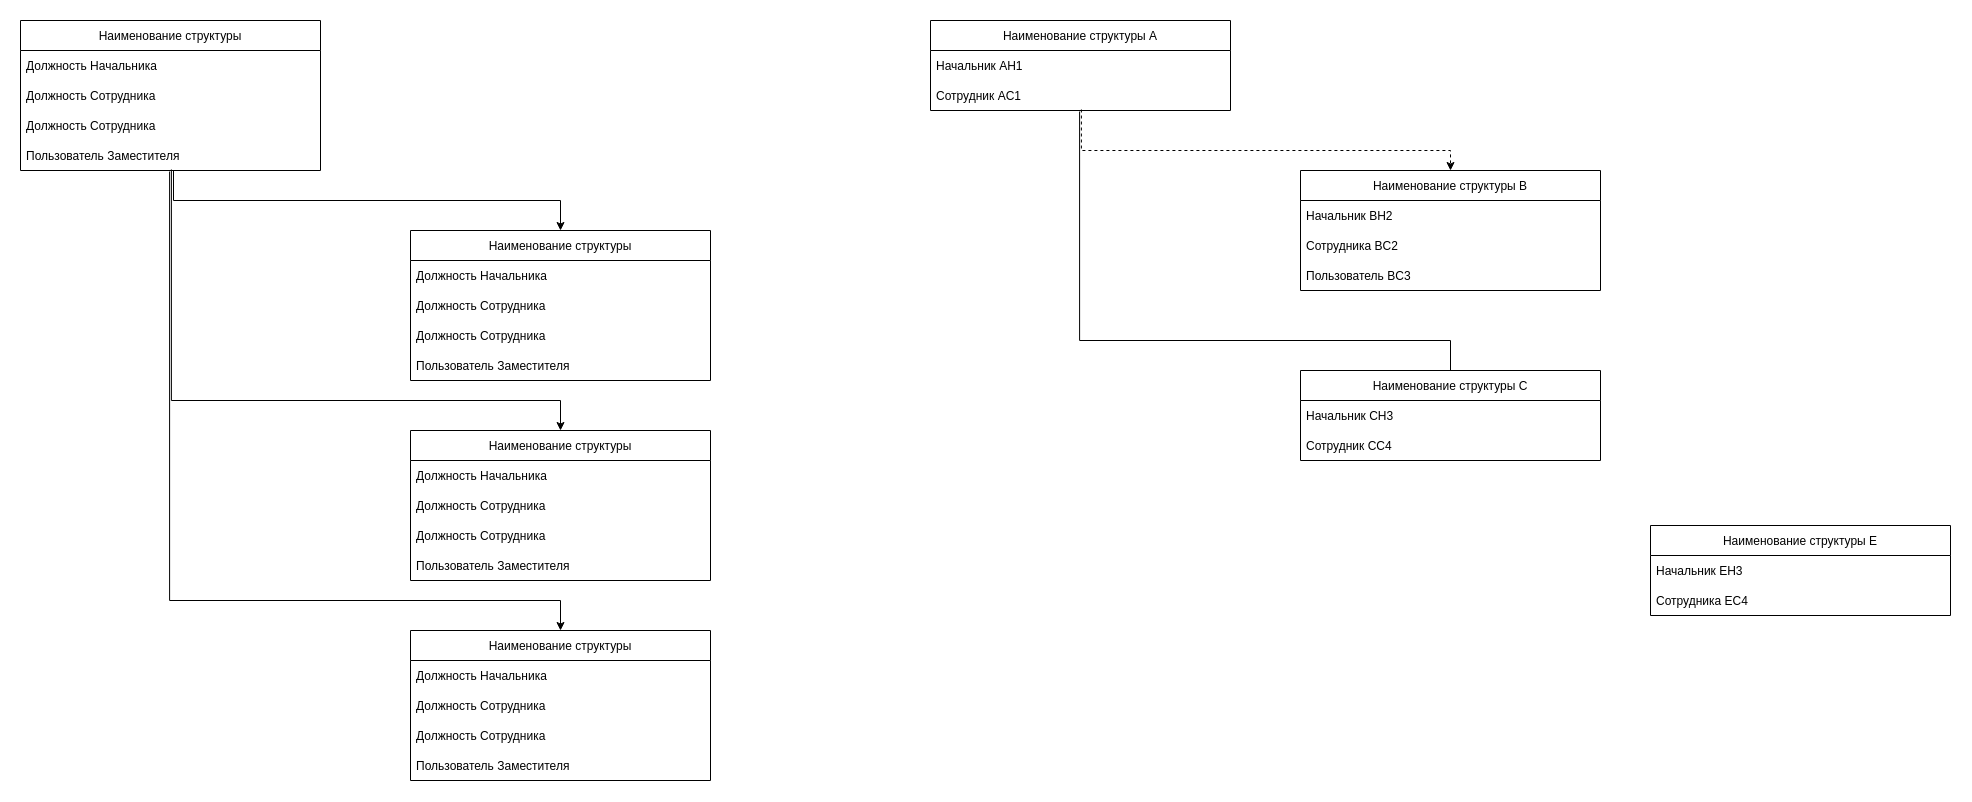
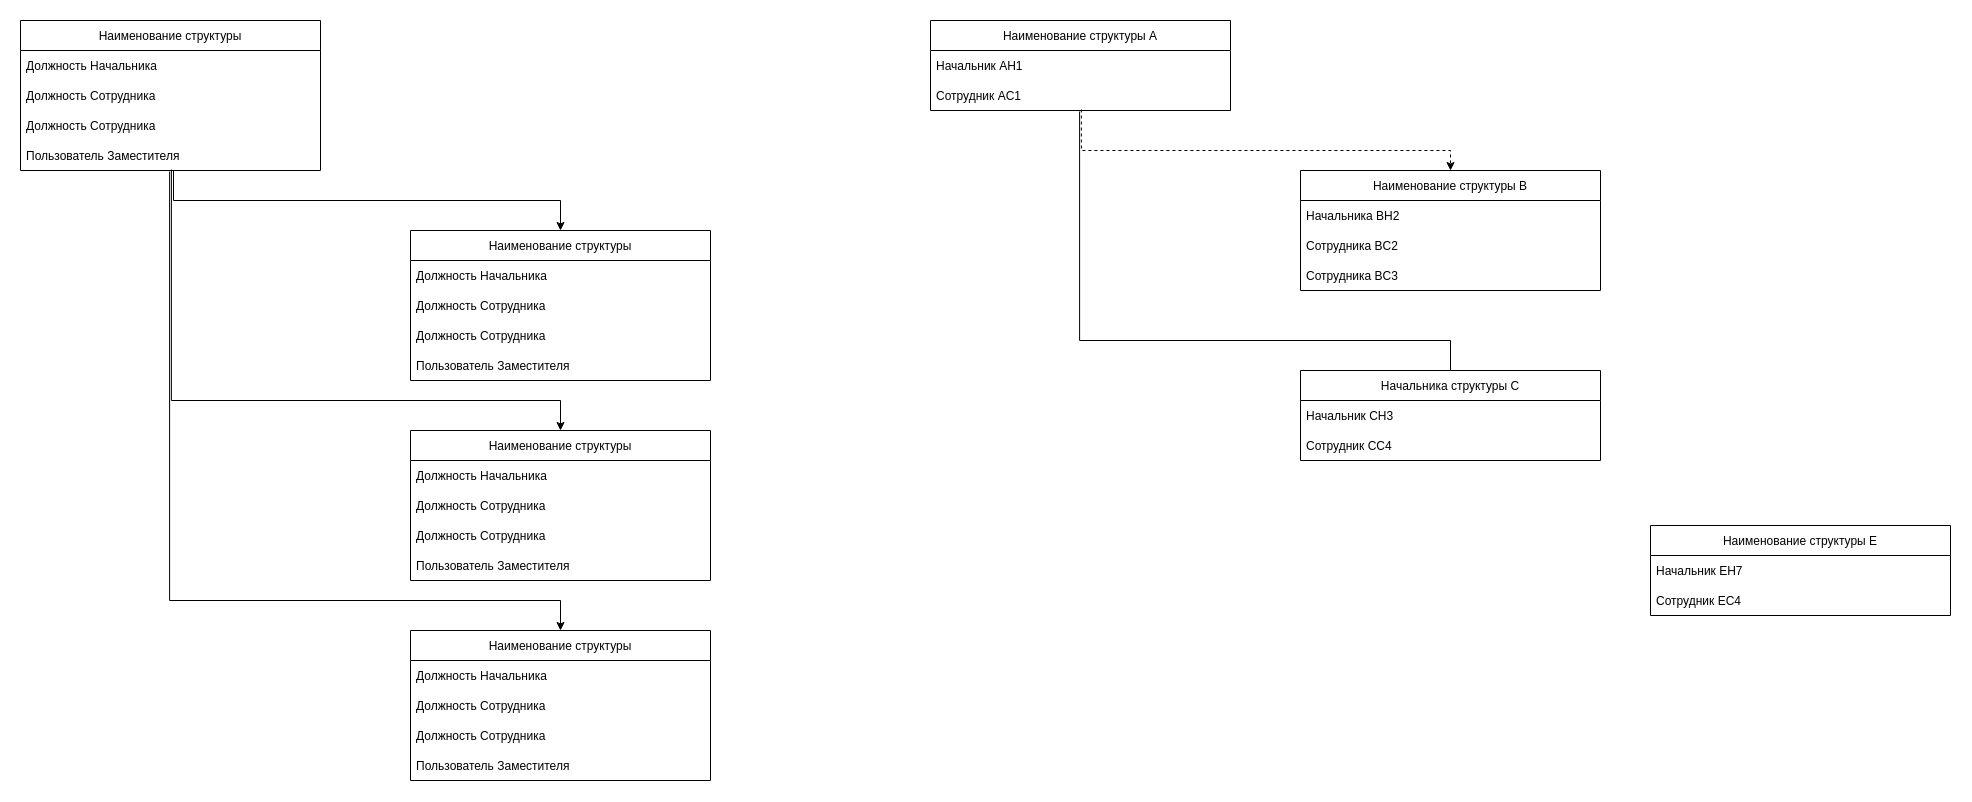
  <mxCell id="0" />
  <mxCell id="1" parent="0" />
  <mxCell id="2" style="edgeStyle=orthogonalEdgeStyle;rounded=0;orthogonalLoop=1;jettySize=auto;html=1;exitX=0.51;exitY=1;exitDx=0;exitDy=0;entryX=0.5;entryY=0;entryDx=0;entryDy=0;exitPerimeter=0;" parent="1" source="7" target="8" edge="1"><mxGeometry relative="1" as="geometry" /></mxCell>
  <mxCell id="3" value="Наименование структуры" style="swimlane;fontStyle=0;childLayout=stackLayout;horizontal=1;startSize=30;horizontalStack=0;resizeParent=1;resizeParentMax=0;resizeLast=0;collapsible=1;marginBottom=0;" parent="1" vertex="1"><mxGeometry x="20" y="20" width="300" height="150" as="geometry" /></mxCell>
  <mxCell id="4" value="Должность Начальника" style="text;strokeColor=none;fillColor=none;align=left;verticalAlign=middle;spacingLeft=4;spacingRight=4;overflow=hidden;points=[[0,0.5],[1,0.5]];portConstraint=eastwest;rotatable=0;" parent="3" vertex="1"><mxGeometry y="30" width="300" height="30" as="geometry" /></mxCell>
  <mxCell id="5" value="Должность Сотрудника" style="text;strokeColor=none;fillColor=none;align=left;verticalAlign=middle;spacingLeft=4;spacingRight=4;overflow=hidden;points=[[0,0.5],[1,0.5]];portConstraint=eastwest;rotatable=0;" parent="3" vertex="1"><mxGeometry y="60" width="300" height="30" as="geometry" /></mxCell>
  <mxCell id="6" value="Должность Сотрудника" style="text;strokeColor=none;fillColor=none;align=left;verticalAlign=middle;spacingLeft=4;spacingRight=4;overflow=hidden;points=[[0,0.5],[1,0.5]];portConstraint=eastwest;rotatable=0;" parent="3" vertex="1"><mxGeometry y="90" width="300" height="30" as="geometry" /></mxCell>
  <mxCell id="7" value="Пользователь Заместителя" style="text;strokeColor=none;fillColor=none;align=left;verticalAlign=middle;spacingLeft=4;spacingRight=4;overflow=hidden;points=[[0,0.5],[1,0.5]];portConstraint=eastwest;rotatable=0;" parent="3" vertex="1"><mxGeometry y="120" width="300" height="30" as="geometry" /></mxCell>
  <mxCell id="8" value="Наименование структуры" style="swimlane;fontStyle=0;childLayout=stackLayout;horizontal=1;startSize=30;horizontalStack=0;resizeParent=1;resizeParentMax=0;resizeLast=0;collapsible=1;marginBottom=0;" parent="1" vertex="1"><mxGeometry x="410" y="230" width="300" height="150" as="geometry" /></mxCell>
  <mxCell id="9" value="Должность Начальника" style="text;strokeColor=none;fillColor=none;align=left;verticalAlign=middle;spacingLeft=4;spacingRight=4;overflow=hidden;points=[[0,0.5],[1,0.5]];portConstraint=eastwest;rotatable=0;" parent="8" vertex="1"><mxGeometry y="30" width="300" height="30" as="geometry" /></mxCell>
  <mxCell id="10" value="Должность Сотрудника" style="text;strokeColor=none;fillColor=none;align=left;verticalAlign=middle;spacingLeft=4;spacingRight=4;overflow=hidden;points=[[0,0.5],[1,0.5]];portConstraint=eastwest;rotatable=0;" parent="8" vertex="1"><mxGeometry y="60" width="300" height="30" as="geometry" /></mxCell>
  <mxCell id="11" value="Должность Сотрудника" style="text;strokeColor=none;fillColor=none;align=left;verticalAlign=middle;spacingLeft=4;spacingRight=4;overflow=hidden;points=[[0,0.5],[1,0.5]];portConstraint=eastwest;rotatable=0;" parent="8" vertex="1"><mxGeometry y="90" width="300" height="30" as="geometry" /></mxCell>
  <mxCell id="12" value="Пользователь Заместителя" style="text;strokeColor=none;fillColor=none;align=left;verticalAlign=middle;spacingLeft=4;spacingRight=4;overflow=hidden;points=[[0,0.5],[1,0.5]];portConstraint=eastwest;rotatable=0;" parent="8" vertex="1"><mxGeometry y="120" width="300" height="30" as="geometry" /></mxCell>
  <mxCell id="13" value="Наименование структуры" style="swimlane;fontStyle=0;childLayout=stackLayout;horizontal=1;startSize=30;horizontalStack=0;resizeParent=1;resizeParentMax=0;resizeLast=0;collapsible=1;marginBottom=0;" parent="1" vertex="1"><mxGeometry x="410" y="430" width="300" height="150" as="geometry" /></mxCell>
  <mxCell id="14" value="Должность Начальника" style="text;strokeColor=none;fillColor=none;align=left;verticalAlign=middle;spacingLeft=4;spacingRight=4;overflow=hidden;points=[[0,0.5],[1,0.5]];portConstraint=eastwest;rotatable=0;" parent="13" vertex="1"><mxGeometry y="30" width="300" height="30" as="geometry" /></mxCell>
  <mxCell id="15" value="Должность Сотрудника" style="text;strokeColor=none;fillColor=none;align=left;verticalAlign=middle;spacingLeft=4;spacingRight=4;overflow=hidden;points=[[0,0.5],[1,0.5]];portConstraint=eastwest;rotatable=0;" parent="13" vertex="1"><mxGeometry y="60" width="300" height="30" as="geometry" /></mxCell>
  <mxCell id="16" value="Должность Сотрудника" style="text;strokeColor=none;fillColor=none;align=left;verticalAlign=middle;spacingLeft=4;spacingRight=4;overflow=hidden;points=[[0,0.5],[1,0.5]];portConstraint=eastwest;rotatable=0;" parent="13" vertex="1"><mxGeometry y="90" width="300" height="30" as="geometry" /></mxCell>
  <mxCell id="17" value="Пользователь Заместителя" style="text;strokeColor=none;fillColor=none;align=left;verticalAlign=middle;spacingLeft=4;spacingRight=4;overflow=hidden;points=[[0,0.5],[1,0.5]];portConstraint=eastwest;rotatable=0;" parent="13" vertex="1"><mxGeometry y="120" width="300" height="30" as="geometry" /></mxCell>
  <mxCell id="18" value="Наименование структуры" style="swimlane;fontStyle=0;childLayout=stackLayout;horizontal=1;startSize=30;horizontalStack=0;resizeParent=1;resizeParentMax=0;resizeLast=0;collapsible=1;marginBottom=0;" parent="1" vertex="1"><mxGeometry x="410" y="630" width="300" height="150" as="geometry" /></mxCell>
  <mxCell id="19" value="Должность Начальника" style="text;strokeColor=none;fillColor=none;align=left;verticalAlign=middle;spacingLeft=4;spacingRight=4;overflow=hidden;points=[[0,0.5],[1,0.5]];portConstraint=eastwest;rotatable=0;" parent="18" vertex="1"><mxGeometry y="30" width="300" height="30" as="geometry" /></mxCell>
  <mxCell id="20" value="Должность Сотрудника" style="text;strokeColor=none;fillColor=none;align=left;verticalAlign=middle;spacingLeft=4;spacingRight=4;overflow=hidden;points=[[0,0.5],[1,0.5]];portConstraint=eastwest;rotatable=0;" parent="18" vertex="1"><mxGeometry y="60" width="300" height="30" as="geometry" /></mxCell>
  <mxCell id="21" value="Должность Сотрудника" style="text;strokeColor=none;fillColor=none;align=left;verticalAlign=middle;spacingLeft=4;spacingRight=4;overflow=hidden;points=[[0,0.5],[1,0.5]];portConstraint=eastwest;rotatable=0;" parent="18" vertex="1"><mxGeometry y="90" width="300" height="30" as="geometry" /></mxCell>
  <mxCell id="22" value="Пользователь Заместителя" style="text;strokeColor=none;fillColor=none;align=left;verticalAlign=middle;spacingLeft=4;spacingRight=4;overflow=hidden;points=[[0,0.5],[1,0.5]];portConstraint=eastwest;rotatable=0;" parent="18" vertex="1"><mxGeometry y="120" width="300" height="30" as="geometry" /></mxCell>
  <mxCell id="23" style="edgeStyle=orthogonalEdgeStyle;rounded=0;orthogonalLoop=1;jettySize=auto;html=1;exitX=0.503;exitY=0.967;exitDx=0;exitDy=0;entryX=0.5;entryY=0;entryDx=0;entryDy=0;exitPerimeter=0;" parent="1" source="7" target="13" edge="1"><mxGeometry relative="1" as="geometry"><mxPoint x="183" y="180" as="sourcePoint" /><mxPoint x="570" y="240" as="targetPoint" /><Array as="points"><mxPoint x="171" y="400" /><mxPoint x="560" y="400" /></Array></mxGeometry></mxCell>
  <mxCell id="24" style="edgeStyle=orthogonalEdgeStyle;rounded=0;orthogonalLoop=1;jettySize=auto;html=1;exitX=0.497;exitY=1.033;exitDx=0;exitDy=0;entryX=0.5;entryY=0;entryDx=0;entryDy=0;exitPerimeter=0;" parent="1" source="7" target="18" edge="1"><mxGeometry relative="1" as="geometry"><mxPoint x="183" y="180" as="sourcePoint" /><mxPoint x="570" y="240" as="targetPoint" /><Array as="points"><mxPoint x="169" y="600" /><mxPoint x="560" y="600" /></Array></mxGeometry></mxCell>
  <mxCell id="25" value="Наименование структуры A" style="swimlane;fontStyle=0;childLayout=stackLayout;horizontal=1;startSize=30;horizontalStack=0;resizeParent=1;resizeParentMax=0;resizeLast=0;collapsible=1;marginBottom=0;" parent="1" vertex="1"><mxGeometry x="930" y="20" width="300" height="90" as="geometry" /></mxCell>
  <mxCell id="26" value="Начальник AН1" style="text;strokeColor=none;fillColor=none;align=left;verticalAlign=middle;spacingLeft=4;spacingRight=4;overflow=hidden;points=[[0,0.5],[1,0.5]];portConstraint=eastwest;rotatable=0;" parent="25" vertex="1"><mxGeometry y="30" width="300" height="30" as="geometry" /></mxCell>
  <mxCell id="27" value="Сотрудник AС1" style="text;strokeColor=none;fillColor=none;align=left;verticalAlign=middle;spacingLeft=4;spacingRight=4;overflow=hidden;points=[[0,0.5],[1,0.5]];portConstraint=eastwest;rotatable=0;" parent="25" vertex="1"><mxGeometry y="60" width="300" height="30" as="geometry" /></mxCell>
  <mxCell id="28" value="Наименование структуры B" style="swimlane;fontStyle=0;childLayout=stackLayout;horizontal=1;startSize=30;horizontalStack=0;resizeParent=1;resizeParentMax=0;resizeLast=0;collapsible=1;marginBottom=0;" parent="1" vertex="1"><mxGeometry x="1300" y="170" width="300" height="120" as="geometry" /></mxCell>
- <mxCell id="29" value="Начальник BН2" style="text;strokeColor=none;fillColor=none;align=left;verticalAlign=middle;spacingLeft=4;spacingRight=4;overflow=hidden;points=[[0,0.5],[1,0.5]];portConstraint=eastwest;rotatable=0;" parent="28" vertex="1"><mxGeometry y="30" width="300" height="30" as="geometry" /></mxCell>
+ <mxCell id="29" value="Начальника BН2" style="text;strokeColor=none;fillColor=none;align=left;verticalAlign=middle;spacingLeft=4;spacingRight=4;overflow=hidden;points=[[0,0.5],[1,0.5]];portConstraint=eastwest;rotatable=0;" parent="28" vertex="1"><mxGeometry y="30" width="300" height="30" as="geometry" /></mxCell>
  <mxCell id="30" value="Сотрудника BC2" style="text;strokeColor=none;fillColor=none;align=left;verticalAlign=middle;spacingLeft=4;spacingRight=4;overflow=hidden;points=[[0,0.5],[1,0.5]];portConstraint=eastwest;rotatable=0;" parent="28" vertex="1"><mxGeometry y="60" width="300" height="30" as="geometry" /></mxCell>
- <mxCell id="31" value="Пользователь BC3" style="text;strokeColor=none;fillColor=none;align=left;verticalAlign=middle;spacingLeft=4;spacingRight=4;overflow=hidden;points=[[0,0.5],[1,0.5]];portConstraint=eastwest;rotatable=0;" parent="28" vertex="1"><mxGeometry y="90" width="300" height="30" as="geometry" /></mxCell>
- <mxCell id="32" value="Наименование структуры C" style="swimlane;fontStyle=0;childLayout=stackLayout;horizontal=1;startSize=30;horizontalStack=0;resizeParent=1;resizeParentMax=0;resizeLast=0;collapsible=1;marginBottom=0;" parent="1" vertex="1"><mxGeometry x="1300" y="370" width="300" height="90" as="geometry" /></mxCell>
+ <mxCell id="31" value="Сотрудника BC3" style="text;strokeColor=none;fillColor=none;align=left;verticalAlign=middle;spacingLeft=4;spacingRight=4;overflow=hidden;points=[[0,0.5],[1,0.5]];portConstraint=eastwest;rotatable=0;" parent="28" vertex="1"><mxGeometry y="90" width="300" height="30" as="geometry" /></mxCell>
+ <mxCell id="32" value="Начальника структуры C" style="swimlane;fontStyle=0;childLayout=stackLayout;horizontal=1;startSize=30;horizontalStack=0;resizeParent=1;resizeParentMax=0;resizeLast=0;collapsible=1;marginBottom=0;" parent="1" vertex="1"><mxGeometry x="1300" y="370" width="300" height="90" as="geometry" /></mxCell>
  <mxCell id="33" value="Начальник CH3" style="text;strokeColor=none;fillColor=none;align=left;verticalAlign=middle;spacingLeft=4;spacingRight=4;overflow=hidden;points=[[0,0.5],[1,0.5]];portConstraint=eastwest;rotatable=0;" parent="32" vertex="1"><mxGeometry y="30" width="300" height="30" as="geometry" /></mxCell>
  <mxCell id="34" value="Сотрудник CC4" style="text;strokeColor=none;fillColor=none;align=left;verticalAlign=middle;spacingLeft=4;spacingRight=4;overflow=hidden;points=[[0,0.5],[1,0.5]];portConstraint=eastwest;rotatable=0;" parent="32" vertex="1"><mxGeometry y="60" width="300" height="30" as="geometry" /></mxCell>
  <mxCell id="35" style="edgeStyle=orthogonalEdgeStyle;rounded=0;orthogonalLoop=1;jettySize=auto;html=1;exitX=0.503;exitY=0.967;exitDx=0;exitDy=0;entryX=0.5;entryY=0;entryDx=0;entryDy=0;exitPerimeter=0;dashed=1;" parent="1" source="27" target="28" edge="1"><mxGeometry relative="1" as="geometry"><mxPoint x="1093" y="180" as="sourcePoint" /><mxPoint x="1480" y="240" as="targetPoint" /><Array as="points"><mxPoint x="1081" y="150" /><mxPoint x="1450" y="150" /></Array></mxGeometry></mxCell>
  <mxCell id="36" style="edgeStyle=orthogonalEdgeStyle;rounded=0;orthogonalLoop=1;jettySize=auto;html=1;exitX=0.497;exitY=1.033;exitDx=0;exitDy=0;entryX=0.5;entryY=0;entryDx=0;entryDy=0;exitPerimeter=0;endArrow=none;" parent="1" source="27" target="32" edge="1"><mxGeometry relative="1" as="geometry"><mxPoint x="1093" y="180" as="sourcePoint" /><mxPoint x="1480" y="240" as="targetPoint" /><Array as="points"><mxPoint x="1079" y="340" /><mxPoint x="1450" y="340" /></Array></mxGeometry></mxCell>
  <mxCell id="37" value="Наименование структуры E" style="swimlane;fontStyle=0;childLayout=stackLayout;horizontal=1;startSize=30;horizontalStack=0;resizeParent=1;resizeParentMax=0;resizeLast=0;collapsible=1;marginBottom=0;" vertex="1" parent="1"><mxGeometry x="1650" y="525" width="300" height="90" as="geometry" /></mxCell>
- <mxCell id="38" value="Начальник EH3" style="text;strokeColor=none;fillColor=none;align=left;verticalAlign=middle;spacingLeft=4;spacingRight=4;overflow=hidden;points=[[0,0.5],[1,0.5]];portConstraint=eastwest;rotatable=0;" vertex="1" parent="37"><mxGeometry y="30" width="300" height="30" as="geometry" /></mxCell>
- <mxCell id="39" value="Сотрудника EC4" style="text;strokeColor=none;fillColor=none;align=left;verticalAlign=middle;spacingLeft=4;spacingRight=4;overflow=hidden;points=[[0,0.5],[1,0.5]];portConstraint=eastwest;rotatable=0;" vertex="1" parent="37"><mxGeometry y="60" width="300" height="30" as="geometry" /></mxCell>
+ <mxCell id="38" value="Начальник EH7" style="text;strokeColor=none;fillColor=none;align=left;verticalAlign=middle;spacingLeft=4;spacingRight=4;overflow=hidden;points=[[0,0.5],[1,0.5]];portConstraint=eastwest;rotatable=0;" vertex="1" parent="37"><mxGeometry y="30" width="300" height="30" as="geometry" /></mxCell>
+ <mxCell id="39" value="Сотрудник EC4" style="text;strokeColor=none;fillColor=none;align=left;verticalAlign=middle;spacingLeft=4;spacingRight=4;overflow=hidden;points=[[0,0.5],[1,0.5]];portConstraint=eastwest;rotatable=0;" vertex="1" parent="37"><mxGeometry y="60" width="300" height="30" as="geometry" /></mxCell>
